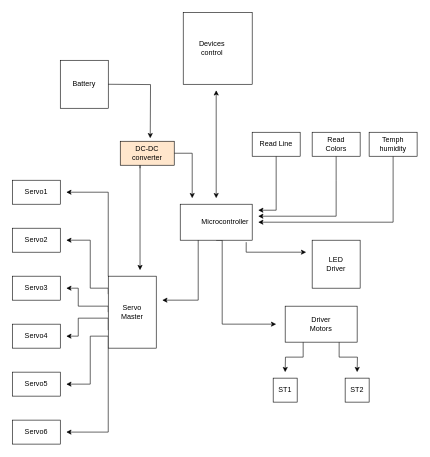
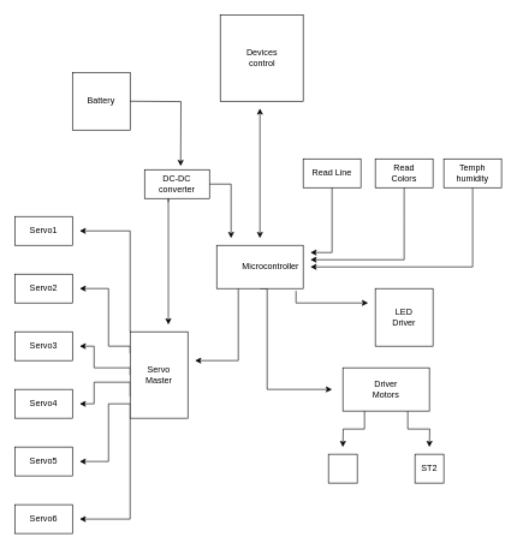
  <mxCell id="0" />
  <mxCell id="1" parent="0" />
  <mxCell id="2" style="edgeStyle=orthogonalEdgeStyle;rounded=0;orthogonalLoop=1;jettySize=auto;html=1;exitX=0.5;exitY=1;exitDx=0;exitDy=0;" edge="1" parent="1" source="3"><mxGeometry relative="1" as="geometry"><mxPoint x="460" y="540" as="targetPoint" /><Array as="points"><mxPoint x="370" y="400" /><mxPoint x="370" y="540" /></Array></mxGeometry></mxCell>
  <mxCell id="3" value="" style="rounded=0;whiteSpace=wrap;html=1;" vertex="1" parent="1"><mxGeometry x="300" y="340" width="120" height="60" as="geometry" /></mxCell>
  <mxCell id="4" style="edgeStyle=orthogonalEdgeStyle;rounded=0;orthogonalLoop=1;jettySize=auto;html=1;" edge="1" parent="1" source="5"><mxGeometry relative="1" as="geometry"><mxPoint x="430" y="350" as="targetPoint" /><Array as="points"><mxPoint x="460" y="350" /><mxPoint x="430" y="350" /></Array></mxGeometry></mxCell>
  <mxCell id="5" value="" style="rounded=0;whiteSpace=wrap;html=1;" vertex="1" parent="1"><mxGeometry x="420" y="220" width="80" height="40" as="geometry" /></mxCell>
  <mxCell id="6" value="Read Line" style="text;html=1;strokeColor=none;fillColor=none;align=center;verticalAlign=middle;whiteSpace=wrap;rounded=0;" vertex="1" parent="1"><mxGeometry x="430" y="225" width="60" height="30" as="geometry" /></mxCell>
  <mxCell id="7" value="Microcontroller" style="text;html=1;strokeColor=none;fillColor=none;align=center;verticalAlign=middle;whiteSpace=wrap;rounded=0;" vertex="1" parent="1"><mxGeometry x="345" y="355" width="60" height="30" as="geometry" /></mxCell>
  <mxCell id="8" value="" style="endArrow=classic;html=1;rounded=0;exitX=0.5;exitY=1;exitDx=0;exitDy=0;" edge="1" parent="1"><mxGeometry width="50" height="50" relative="1" as="geometry"><mxPoint x="560" y="260" as="sourcePoint" /><mxPoint x="430" y="360" as="targetPoint" /><Array as="points"><mxPoint x="560" y="300" /><mxPoint x="560" y="360" /></Array></mxGeometry></mxCell>
  <mxCell id="9" style="edgeStyle=orthogonalEdgeStyle;rounded=0;orthogonalLoop=1;jettySize=auto;html=1;exitX=0;exitY=0.25;exitDx=0;exitDy=0;" edge="1" parent="1" source="14"><mxGeometry relative="1" as="geometry"><mxPoint x="110" y="400" as="targetPoint" /><Array as="points"><mxPoint x="150" y="480" /><mxPoint x="150" y="400" /></Array></mxGeometry></mxCell>
  <mxCell id="10" style="edgeStyle=orthogonalEdgeStyle;rounded=0;orthogonalLoop=1;jettySize=auto;html=1;exitX=0;exitY=0.5;exitDx=0;exitDy=0;" edge="1" parent="1" source="14"><mxGeometry relative="1" as="geometry"><mxPoint x="110" y="480" as="targetPoint" /><Array as="points"><mxPoint x="180" y="510" /><mxPoint x="130" y="510" /><mxPoint x="130" y="480" /></Array></mxGeometry></mxCell>
  <mxCell id="11" style="edgeStyle=orthogonalEdgeStyle;rounded=0;orthogonalLoop=1;jettySize=auto;html=1;exitX=0;exitY=0.75;exitDx=0;exitDy=0;" edge="1" parent="1" source="14"><mxGeometry relative="1" as="geometry"><mxPoint x="110" y="560" as="targetPoint" /><Array as="points"><mxPoint x="180" y="530" /><mxPoint x="130" y="530" /><mxPoint x="130" y="560" /></Array></mxGeometry></mxCell>
  <mxCell id="12" style="edgeStyle=orthogonalEdgeStyle;rounded=0;orthogonalLoop=1;jettySize=auto;html=1;exitX=0;exitY=1;exitDx=0;exitDy=0;" edge="1" parent="1" source="14"><mxGeometry relative="1" as="geometry"><mxPoint x="110" y="640" as="targetPoint" /><Array as="points"><mxPoint x="180" y="560" /><mxPoint x="150" y="560" /><mxPoint x="150" y="640" /></Array></mxGeometry></mxCell>
  <mxCell id="13" style="edgeStyle=orthogonalEdgeStyle;rounded=0;orthogonalLoop=1;jettySize=auto;html=1;exitX=0;exitY=1;exitDx=0;exitDy=0;" edge="1" parent="1" source="14"><mxGeometry relative="1" as="geometry"><mxPoint x="110" y="720" as="targetPoint" /><Array as="points"><mxPoint x="180" y="720" /></Array></mxGeometry></mxCell>
  <mxCell id="14" value="" style="rounded=0;whiteSpace=wrap;html=1;fontStyle=1" vertex="1" parent="1"><mxGeometry x="180" y="460" width="80" height="120" as="geometry" /></mxCell>
  <mxCell id="15" value="" style="rounded=0;whiteSpace=wrap;html=1;fontStyle=1" vertex="1" parent="1"><mxGeometry x="520" y="400" width="80" height="80" as="geometry" /></mxCell>
  <mxCell id="16" value="Servo&lt;br&gt;Master" style="text;html=1;strokeColor=none;fillColor=none;align=center;verticalAlign=middle;whiteSpace=wrap;rounded=0;" vertex="1" parent="1"><mxGeometry x="190" y="505" width="60" height="30" as="geometry" /></mxCell>
  <mxCell id="17" value="LED&lt;br&gt;Driver" style="text;html=1;strokeColor=none;fillColor=none;align=center;verticalAlign=middle;whiteSpace=wrap;rounded=0;" vertex="1" parent="1"><mxGeometry x="530" y="425" width="60" height="30" as="geometry" /></mxCell>
  <mxCell id="18" value="" style="endArrow=classic;html=1;rounded=0;exitX=0.25;exitY=1;exitDx=0;exitDy=0;" edge="1" parent="1" source="3"><mxGeometry width="50" height="50" relative="1" as="geometry"><mxPoint x="320" y="500" as="sourcePoint" /><mxPoint x="270" y="500" as="targetPoint" /><Array as="points"><mxPoint x="330" y="500" /></Array></mxGeometry></mxCell>
  <mxCell id="19" value="" style="endArrow=classic;html=1;rounded=0;exitX=0.917;exitY=1.055;exitDx=0;exitDy=0;exitPerimeter=0;" edge="1" parent="1" source="3"><mxGeometry width="50" height="50" relative="1" as="geometry"><mxPoint x="330" y="390" as="sourcePoint" /><mxPoint x="510" y="420" as="targetPoint" /><Array as="points"><mxPoint x="410" y="420" /></Array></mxGeometry></mxCell>
  <mxCell id="20" value="" style="rounded=0;whiteSpace=wrap;html=1;" vertex="1" parent="1"><mxGeometry x="20" y="380" width="80" height="40" as="geometry" /></mxCell>
  <mxCell id="21" value="" style="rounded=0;whiteSpace=wrap;html=1;" vertex="1" parent="1"><mxGeometry x="20" y="460" width="80" height="40" as="geometry" /></mxCell>
  <mxCell id="22" value="" style="rounded=0;whiteSpace=wrap;html=1;" vertex="1" parent="1"><mxGeometry x="20" y="540" width="80" height="40" as="geometry" /></mxCell>
  <mxCell id="23" value="" style="rounded=0;whiteSpace=wrap;html=1;" vertex="1" parent="1"><mxGeometry x="20" y="620" width="80" height="40" as="geometry" /></mxCell>
  <mxCell id="24" value="" style="rounded=0;whiteSpace=wrap;html=1;" vertex="1" parent="1"><mxGeometry x="20" y="300" width="80" height="40" as="geometry" /></mxCell>
  <mxCell id="25" value="" style="rounded=0;whiteSpace=wrap;html=1;" vertex="1" parent="1"><mxGeometry x="20" y="700" width="80" height="40" as="geometry" /></mxCell>
  <mxCell id="26" value="" style="endArrow=classic;html=1;rounded=0;exitX=0;exitY=0;exitDx=0;exitDy=0;" edge="1" parent="1" source="14"><mxGeometry width="50" height="50" relative="1" as="geometry"><mxPoint x="330" y="390" as="sourcePoint" /><mxPoint x="110" y="320" as="targetPoint" /><Array as="points"><mxPoint x="180" y="320" /></Array></mxGeometry></mxCell>
  <mxCell id="27" style="edgeStyle=orthogonalEdgeStyle;rounded=0;orthogonalLoop=1;jettySize=auto;html=1;exitX=0.25;exitY=1;exitDx=0;exitDy=0;" edge="1" parent="1" source="29"><mxGeometry relative="1" as="geometry"><mxPoint x="475" y="620" as="targetPoint" /></mxGeometry></mxCell>
  <mxCell id="28" style="edgeStyle=orthogonalEdgeStyle;rounded=0;orthogonalLoop=1;jettySize=auto;html=1;exitX=0.75;exitY=1;exitDx=0;exitDy=0;" edge="1" parent="1" source="29"><mxGeometry relative="1" as="geometry"><mxPoint x="595" y="620" as="targetPoint" /></mxGeometry></mxCell>
  <mxCell id="29" value="" style="rounded=0;whiteSpace=wrap;html=1;" vertex="1" parent="1"><mxGeometry x="475" y="510" width="120" height="60" as="geometry" /></mxCell>
  <mxCell id="30" value="Driver Motors" style="text;html=1;strokeColor=none;fillColor=none;align=center;verticalAlign=middle;whiteSpace=wrap;rounded=0;" vertex="1" parent="1"><mxGeometry x="505" y="525" width="60" height="30" as="geometry" /></mxCell>
  <mxCell id="31" value="" style="rounded=0;whiteSpace=wrap;html=1;" vertex="1" parent="1"><mxGeometry x="455" y="630" width="40" height="40" as="geometry" /></mxCell>
  <mxCell id="32" value="" style="rounded=0;whiteSpace=wrap;html=1;" vertex="1" parent="1"><mxGeometry x="575" y="630" width="40" height="40" as="geometry" /></mxCell>
- <mxCell id="33" value="ST1" style="text;html=1;strokeColor=none;fillColor=none;align=center;verticalAlign=middle;whiteSpace=wrap;rounded=0;" vertex="1" parent="1"><mxGeometry x="460" y="642.5" width="30" height="15" as="geometry" /></mxCell>
  <mxCell id="34" value="ST2" style="text;html=1;strokeColor=none;fillColor=none;align=center;verticalAlign=middle;whiteSpace=wrap;rounded=0;" vertex="1" parent="1"><mxGeometry x="580" y="642.5" width="30" height="15" as="geometry" /></mxCell>
  <mxCell id="35" value="" style="rounded=0;whiteSpace=wrap;html=1;" vertex="1" parent="1"><mxGeometry x="305" y="20" width="115" height="120" as="geometry" /></mxCell>
  <mxCell id="36" value="" style="endArrow=classic;startArrow=classic;html=1;rounded=0;" edge="1" parent="1"><mxGeometry width="50" height="50" relative="1" as="geometry"><mxPoint x="360" y="330" as="sourcePoint" /><mxPoint x="360" y="150" as="targetPoint" /></mxGeometry></mxCell>
- <mxCell id="37" value="Devices control" style="text;html=1;strokeColor=none;fillColor=none;align=center;verticalAlign=middle;whiteSpace=wrap;rounded=0;" vertex="1" parent="1"><mxGeometry x="322.5" y="65" width="60" height="30" as="geometry" /></mxCell>
+ <mxCell id="37" value="Devices control" style="text;html=1;strokeColor=none;fillColor=none;align=center;verticalAlign=middle;whiteSpace=wrap;rounded=0;" vertex="1" parent="1"><mxGeometry x="332.5" y="65" width="60" height="30" as="geometry" /></mxCell>
  <mxCell id="38" value="" style="rounded=0;whiteSpace=wrap;html=1;fontStyle=1" vertex="1" parent="1"><mxGeometry x="100" y="100" width="80" height="80" as="geometry" /></mxCell>
  <mxCell id="39" style="edgeStyle=orthogonalEdgeStyle;rounded=0;orthogonalLoop=1;jettySize=auto;html=1;" edge="1" parent="1"><mxGeometry relative="1" as="geometry"><mxPoint x="250" y="230" as="targetPoint" /><mxPoint x="180" y="140" as="sourcePoint" /></mxGeometry></mxCell>
  <mxCell id="40" value="Battery" style="text;html=1;strokeColor=none;fillColor=none;align=center;verticalAlign=middle;whiteSpace=wrap;rounded=0;" vertex="1" parent="1"><mxGeometry x="110" y="125" width="60" height="30" as="geometry" /></mxCell>
  <mxCell id="41" style="edgeStyle=orthogonalEdgeStyle;rounded=0;orthogonalLoop=1;jettySize=auto;html=1;exitX=1;exitY=0.5;exitDx=0;exitDy=0;" edge="1" parent="1" source="43"><mxGeometry relative="1" as="geometry"><mxPoint x="320" y="330" as="targetPoint" /><Array as="points"><mxPoint x="320" y="255" /><mxPoint x="320" y="330" /></Array></mxGeometry></mxCell>
  <mxCell id="42" style="edgeStyle=orthogonalEdgeStyle;rounded=0;orthogonalLoop=1;jettySize=auto;html=1;" edge="1" parent="1"><mxGeometry relative="1" as="geometry"><mxPoint x="233" y="450" as="targetPoint" /><mxPoint x="233" y="280" as="sourcePoint" /><Array as="points"><mxPoint x="233" y="275" /></Array></mxGeometry></mxCell>
- <mxCell id="43" value="DC-DC converter" style="rounded=0;whiteSpace=wrap;html=1;fillColor=#ffe6cc;" vertex="1" parent="1"><mxGeometry x="200" y="235" width="90" height="40" as="geometry" /></mxCell>
+ <mxCell id="43" value="DC-DC converter" style="rounded=0;whiteSpace=wrap;html=1;" vertex="1" parent="1"><mxGeometry x="200" y="235" width="90" height="40" as="geometry" /></mxCell>
  <mxCell id="44" value="Servo1" style="text;html=1;strokeColor=none;fillColor=none;align=center;verticalAlign=middle;whiteSpace=wrap;rounded=0;" vertex="1" parent="1"><mxGeometry x="30" y="305" width="60" height="30" as="geometry" /></mxCell>
  <mxCell id="45" value="Servo2" style="text;html=1;strokeColor=none;fillColor=none;align=center;verticalAlign=middle;whiteSpace=wrap;rounded=0;" vertex="1" parent="1"><mxGeometry x="30" y="385" width="60" height="30" as="geometry" /></mxCell>
  <mxCell id="46" value="Servo3" style="text;html=1;strokeColor=none;fillColor=none;align=center;verticalAlign=middle;whiteSpace=wrap;rounded=0;" vertex="1" parent="1"><mxGeometry x="30" y="465" width="60" height="30" as="geometry" /></mxCell>
  <mxCell id="47" value="Servo4" style="text;html=1;strokeColor=none;fillColor=none;align=center;verticalAlign=middle;whiteSpace=wrap;rounded=0;" vertex="1" parent="1"><mxGeometry x="30" y="545" width="60" height="30" as="geometry" /></mxCell>
  <mxCell id="48" value="Servo5" style="text;html=1;strokeColor=none;fillColor=none;align=center;verticalAlign=middle;whiteSpace=wrap;rounded=0;" vertex="1" parent="1"><mxGeometry x="30" y="625" width="60" height="30" as="geometry" /></mxCell>
  <mxCell id="49" value="Servo6" style="text;html=1;strokeColor=none;fillColor=none;align=center;verticalAlign=middle;whiteSpace=wrap;rounded=0;" vertex="1" parent="1"><mxGeometry x="30" y="705" width="60" height="30" as="geometry" /></mxCell>
  <mxCell id="50" value="" style="rounded=0;whiteSpace=wrap;html=1;" vertex="1" parent="1"><mxGeometry x="520" y="220" width="80" height="40" as="geometry" /></mxCell>
  <mxCell id="51" value="Read Colors" style="text;html=1;strokeColor=none;fillColor=none;align=center;verticalAlign=middle;whiteSpace=wrap;rounded=0;rotation=0;" vertex="1" parent="1"><mxGeometry x="530" y="225" width="60" height="30" as="geometry" /></mxCell>
  <mxCell id="52" style="edgeStyle=orthogonalEdgeStyle;rounded=0;orthogonalLoop=1;jettySize=auto;html=1;exitX=0.5;exitY=1;exitDx=0;exitDy=0;" edge="1" parent="1" source="53"><mxGeometry relative="1" as="geometry"><mxPoint x="430" y="370" as="targetPoint" /><Array as="points"><mxPoint x="655" y="370" /></Array></mxGeometry></mxCell>
  <mxCell id="53" value="" style="rounded=0;whiteSpace=wrap;html=1;" vertex="1" parent="1"><mxGeometry x="615" y="220" width="80" height="40" as="geometry" /></mxCell>
  <mxCell id="54" value="Temph humidity" style="text;html=1;strokeColor=none;fillColor=none;align=center;verticalAlign=middle;whiteSpace=wrap;rounded=0;rotation=0;" vertex="1" parent="1"><mxGeometry x="625" y="225" width="60" height="30" as="geometry" /></mxCell>
